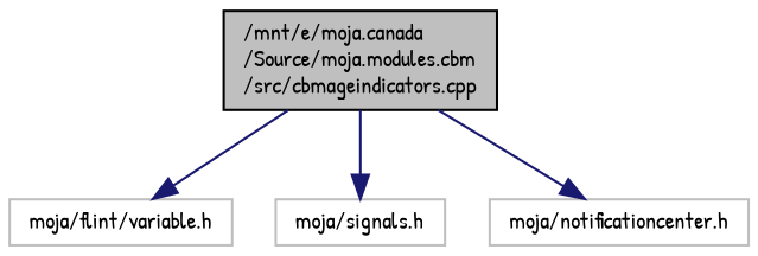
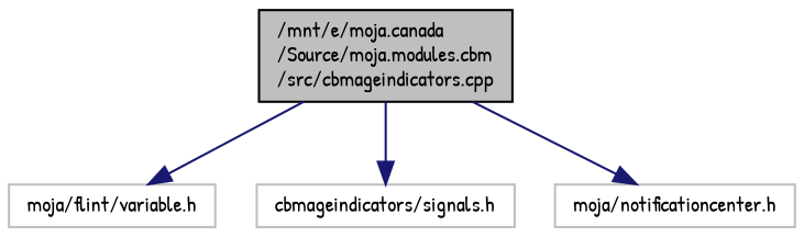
  digraph {
    fontname="Patrick Hand"
    node [color=grey75 fillcolor=white fontname="Patrick Hand" fontsize=10 shape=record style=filled]
    edge [color=midnightblue fontname="Patrick Hand" fontsize=10 labelfontname=Helvetica labelfontsize=10 style=solid]
    n1 [color=black fillcolor=grey75 fontcolor=black height=0.2 label="/mnt/e/moja.canada\l/Source/moja.modules.cbm\l/src/cbmageindicators.cpp" width=0.4]
    n2 [height=0.2 label="moja/flint/variable.h" width=0.4]
-   n3 [height=0.2 label="moja/signals.h" width=0.4]
+   n3 [height=0.2 label="cbmageindicators/signals.h" width=0.4]
    n4 [height=0.2 label="moja/notificationcenter.h" width=0.4]
    n1 -> n2
    n1 -> n3
    n1 -> n4
  }
